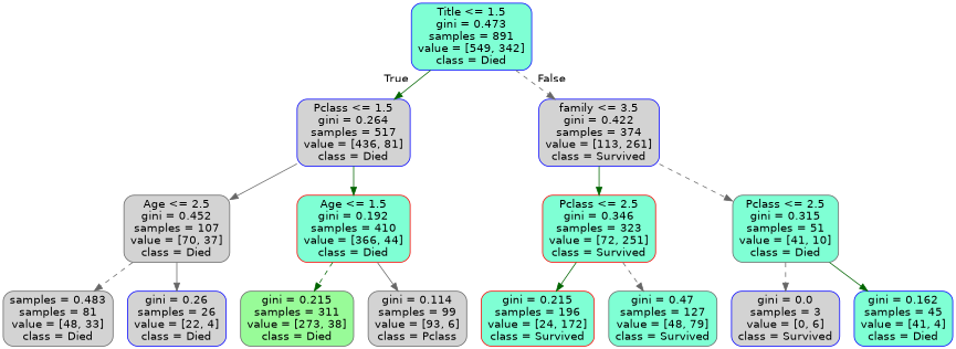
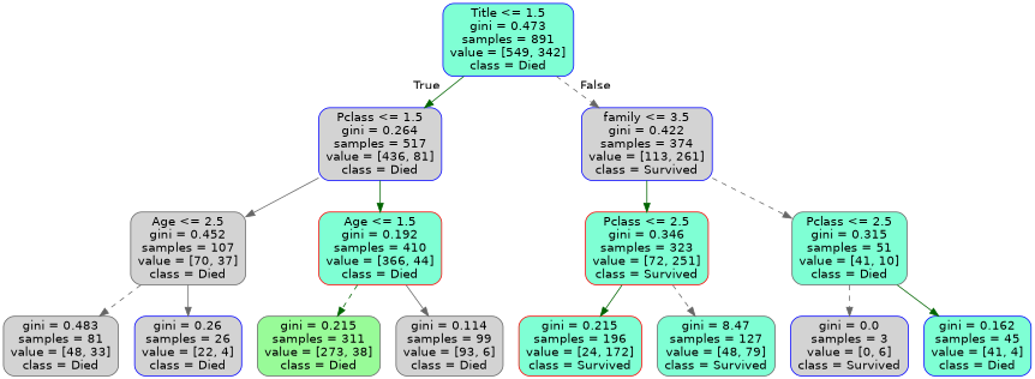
  digraph {
    node [color=blue fillcolor=aquamarine fontname=helvetica shape=box style="filled, rounded"]
    edge [color=gray40 fontname=helvetica style=solid]
    n1 [label="Title <= 1.5\ngini = 0.473\nsamples = 891\nvalue = [549, 342]\nclass = Died"]
    n2 [fillcolor=lightgrey label="Pclass <= 1.5\ngini = 0.264\nsamples = 517\nvalue = [436, 81]\nclass = Died"]
    n3 [fillcolor=lightgrey label="family <= 3.5\ngini = 0.422\nsamples = 374\nvalue = [113, 261]\nclass = Survived"]
    n4 [color=gray40 fillcolor=lightgrey label="Age <= 2.5\ngini = 0.452\nsamples = 107\nvalue = [70, 37]\nclass = Died"]
    n5 [color=red label="Age <= 1.5\ngini = 0.192\nsamples = 410\nvalue = [366, 44]\nclass = Died"]
    n6 [color=red label="Pclass <= 2.5\ngini = 0.346\nsamples = 323\nvalue = [72, 251]\nclass = Survived"]
    n7 [color=gray40 label="Pclass <= 2.5\ngini = 0.315\nsamples = 51\nvalue = [41, 10]\nclass = Died"]
-   n8 [color=gray40 fillcolor=lightgrey label="samples = 0.483\nsamples = 81\nvalue = [48, 33]\nclass = Died"]
+   n8 [color=gray40 fillcolor=lightgrey label="gini = 0.483\nsamples = 81\nvalue = [48, 33]\nclass = Died"]
    n9 [fillcolor=lightgrey label="gini = 0.26\nsamples = 26\nvalue = [22, 4]\nclass = Died"]
    n10 [color=gray40 fillcolor=palegreen label="gini = 0.215\nsamples = 311\nvalue = [273, 38]\nclass = Died"]
-   n11 [color=gray40 fillcolor=lightgrey label="gini = 0.114\nsamples = 99\nvalue = [93, 6]\nclass = Pclass"]
+   n11 [color=gray40 fillcolor=lightgrey label="gini = 0.114\nsamples = 99\nvalue = [93, 6]\nclass = Died"]
    n12 [color=red label="gini = 0.215\nsamples = 196\nvalue = [24, 172]\nclass = Survived"]
-   n13 [color=gray40 label="gini = 0.47\nsamples = 127\nvalue = [48, 79]\nclass = Survived"]
+   n13 [color=gray40 label="gini = 8.47\nsamples = 127\nvalue = [48, 79]\nclass = Survived"]
    n14 [fillcolor=lightgrey label="gini = 0.0\nsamples = 3\nvalue = [0, 6]\nclass = Survived"]
    n15 [label="gini = 0.162\nsamples = 45\nvalue = [41, 4]\nclass = Died"]
    n1 -> n2 [color=darkgreen headlabel=True labelangle=45 labeldistance=2.5]
    n1 -> n3 [headlabel=False labelangle=-45 labeldistance=2.5 style=dashed]
    n2 -> n4
    n2 -> n5 [color=darkgreen]
    n3 -> n6 [color=darkgreen]
    n3 -> n7 [style=dashed]
    n4 -> n8 [style=dashed]
    n4 -> n9
    n5 -> n10 [color=darkgreen style=dashed]
    n5 -> n11
    n6 -> n12 [color=darkgreen]
    n6 -> n13 [style=dashed]
    n7 -> n14 [style=dashed]
    n7 -> n15 [color=darkgreen]
  }
